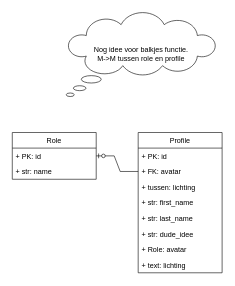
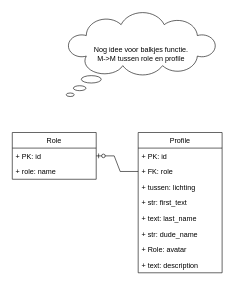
  <mxCell id="0" />
  <mxCell id="1" parent="0" />
  <mxCell id="2" value="Profile" style="swimlane;fontStyle=0;childLayout=stackLayout;horizontal=1;startSize=26;fillColor=none;horizontalStack=0;resizeParent=1;resizeParentMax=0;resizeLast=0;collapsible=1;marginBottom=0;" vertex="1" parent="1"><mxGeometry x="230" y="220" width="140" height="234" as="geometry" /></mxCell>
  <mxCell id="3" value="+ PK: id" style="text;strokeColor=none;fillColor=none;align=left;verticalAlign=top;spacingLeft=4;spacingRight=4;overflow=hidden;rotatable=0;points=[[0,0.5],[1,0.5]];portConstraint=eastwest;" vertex="1" parent="2"><mxGeometry y="26" width="140" height="26" as="geometry" /></mxCell>
- <mxCell id="4" value="+ FK: avatar" style="text;strokeColor=none;fillColor=none;align=left;verticalAlign=top;spacingLeft=4;spacingRight=4;overflow=hidden;rotatable=0;points=[[0,0.5],[1,0.5]];portConstraint=eastwest;" vertex="1" parent="2"><mxGeometry y="52" width="140" height="26" as="geometry" /></mxCell>
+ <mxCell id="4" value="+ FK: role" style="text;strokeColor=none;fillColor=none;align=left;verticalAlign=top;spacingLeft=4;spacingRight=4;overflow=hidden;rotatable=0;points=[[0,0.5],[1,0.5]];portConstraint=eastwest;" vertex="1" parent="2"><mxGeometry y="52" width="140" height="26" as="geometry" /></mxCell>
  <mxCell id="5" value="+ tussen: lichting" style="text;strokeColor=none;fillColor=none;align=left;verticalAlign=top;spacingLeft=4;spacingRight=4;overflow=hidden;rotatable=0;points=[[0,0.5],[1,0.5]];portConstraint=eastwest;" vertex="1" parent="2"><mxGeometry y="78" width="140" height="26" as="geometry" /></mxCell>
- <mxCell id="6" value="+ str: first_name" style="text;strokeColor=none;fillColor=none;align=left;verticalAlign=top;spacingLeft=4;spacingRight=4;overflow=hidden;rotatable=0;points=[[0,0.5],[1,0.5]];portConstraint=eastwest;" vertex="1" parent="2"><mxGeometry y="104" width="140" height="26" as="geometry" /></mxCell>
- <mxCell id="7" value="+ str: last_name" style="text;strokeColor=none;fillColor=none;align=left;verticalAlign=top;spacingLeft=4;spacingRight=4;overflow=hidden;rotatable=0;points=[[0,0.5],[1,0.5]];portConstraint=eastwest;" vertex="1" parent="2"><mxGeometry y="130" width="140" height="26" as="geometry" /></mxCell>
- <mxCell id="8" value="+ str: dude_idee" style="text;strokeColor=none;fillColor=none;align=left;verticalAlign=top;spacingLeft=4;spacingRight=4;overflow=hidden;rotatable=0;points=[[0,0.5],[1,0.5]];portConstraint=eastwest;" vertex="1" parent="2"><mxGeometry y="156" width="140" height="26" as="geometry" /></mxCell>
+ <mxCell id="6" value="+ str: first_text" style="text;strokeColor=none;fillColor=none;align=left;verticalAlign=top;spacingLeft=4;spacingRight=4;overflow=hidden;rotatable=0;points=[[0,0.5],[1,0.5]];portConstraint=eastwest;" vertex="1" parent="2"><mxGeometry y="104" width="140" height="26" as="geometry" /></mxCell>
+ <mxCell id="7" value="+ text: last_name" style="text;strokeColor=none;fillColor=none;align=left;verticalAlign=top;spacingLeft=4;spacingRight=4;overflow=hidden;rotatable=0;points=[[0,0.5],[1,0.5]];portConstraint=eastwest;" vertex="1" parent="2"><mxGeometry y="130" width="140" height="26" as="geometry" /></mxCell>
+ <mxCell id="8" value="+ str: dude_name" style="text;strokeColor=none;fillColor=none;align=left;verticalAlign=top;spacingLeft=4;spacingRight=4;overflow=hidden;rotatable=0;points=[[0,0.5],[1,0.5]];portConstraint=eastwest;" vertex="1" parent="2"><mxGeometry y="156" width="140" height="26" as="geometry" /></mxCell>
  <mxCell id="9" value="+ Role: avatar" style="text;strokeColor=none;fillColor=none;align=left;verticalAlign=top;spacingLeft=4;spacingRight=4;overflow=hidden;rotatable=0;points=[[0,0.5],[1,0.5]];portConstraint=eastwest;" vertex="1" parent="2"><mxGeometry y="182" width="140" height="26" as="geometry" /></mxCell>
- <mxCell id="10" value="+ text: lichting" style="text;strokeColor=none;fillColor=none;align=left;verticalAlign=top;spacingLeft=4;spacingRight=4;overflow=hidden;rotatable=0;points=[[0,0.5],[1,0.5]];portConstraint=eastwest;" vertex="1" parent="2"><mxGeometry y="208" width="140" height="26" as="geometry" /></mxCell>
+ <mxCell id="10" value="+ text: description" style="text;strokeColor=none;fillColor=none;align=left;verticalAlign=top;spacingLeft=4;spacingRight=4;overflow=hidden;rotatable=0;points=[[0,0.5],[1,0.5]];portConstraint=eastwest;" vertex="1" parent="2"><mxGeometry y="208" width="140" height="26" as="geometry" /></mxCell>
  <mxCell id="11" value="Role" style="swimlane;fontStyle=0;childLayout=stackLayout;horizontal=1;startSize=26;fillColor=none;horizontalStack=0;resizeParent=1;resizeParentMax=0;resizeLast=0;collapsible=1;marginBottom=0;" vertex="1" parent="1"><mxGeometry x="20" y="220" width="140" height="78" as="geometry" /></mxCell>
  <mxCell id="12" value="+ PK: id" style="text;strokeColor=none;fillColor=none;align=left;verticalAlign=top;spacingLeft=4;spacingRight=4;overflow=hidden;rotatable=0;points=[[0,0.5],[1,0.5]];portConstraint=eastwest;" vertex="1" parent="11"><mxGeometry y="26" width="140" height="26" as="geometry" /></mxCell>
- <mxCell id="13" value="+ str: name" style="text;strokeColor=none;fillColor=none;align=left;verticalAlign=top;spacingLeft=4;spacingRight=4;overflow=hidden;rotatable=0;points=[[0,0.5],[1,0.5]];portConstraint=eastwest;" vertex="1" parent="11"><mxGeometry y="52" width="140" height="26" as="geometry" /></mxCell>
+ <mxCell id="13" value="+ role: name" style="text;strokeColor=none;fillColor=none;align=left;verticalAlign=top;spacingLeft=4;spacingRight=4;overflow=hidden;rotatable=0;points=[[0,0.5],[1,0.5]];portConstraint=eastwest;" vertex="1" parent="11"><mxGeometry y="52" width="140" height="26" as="geometry" /></mxCell>
  <mxCell id="14" value="Nog idee voor balkjes functie. &lt;br&gt;M-&amp;gt;M tussen role en profile" style="whiteSpace=wrap;html=1;shape=mxgraph.basic.cloud_callout" vertex="1" parent="1"><mxGeometry x="110" y="20" width="250" height="140" as="geometry" /></mxCell>
  <mxCell id="15" value="" style="edgeStyle=entityRelationEdgeStyle;fontSize=12;html=1;endArrow=ERzeroToOne;endFill=1;rounded=0;entryX=1;entryY=0.5;entryDx=0;entryDy=0;exitX=0;exitY=0.5;exitDx=0;exitDy=0;" edge="1" parent="1" source="4" target="12"><mxGeometry width="100" height="100" relative="1" as="geometry"><mxPoint x="30" y="480" as="sourcePoint" /><mxPoint x="130" y="380" as="targetPoint" /></mxGeometry></mxCell>
